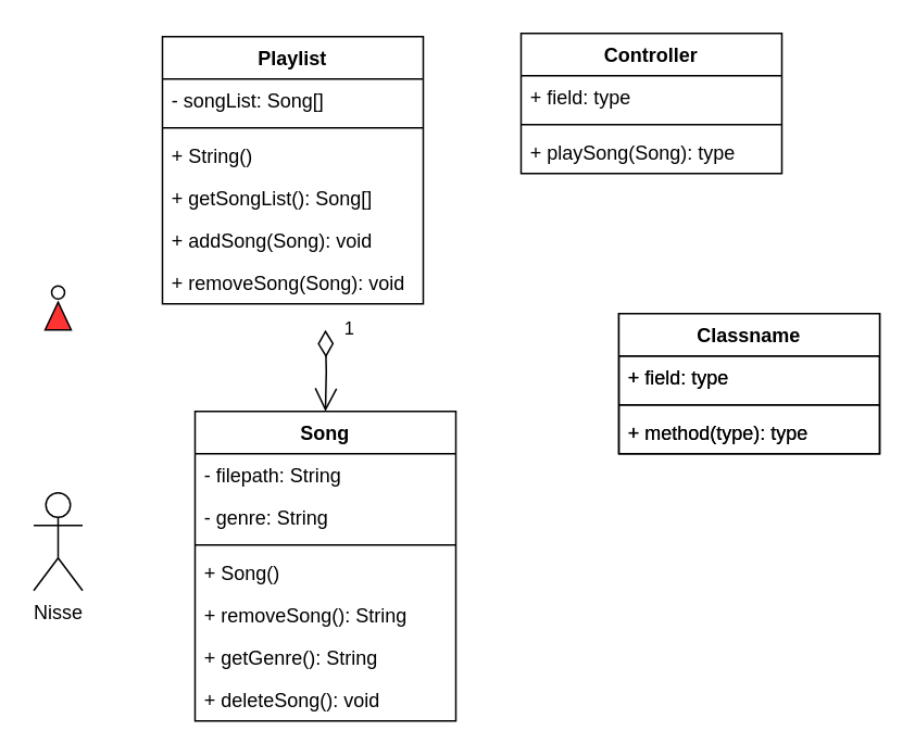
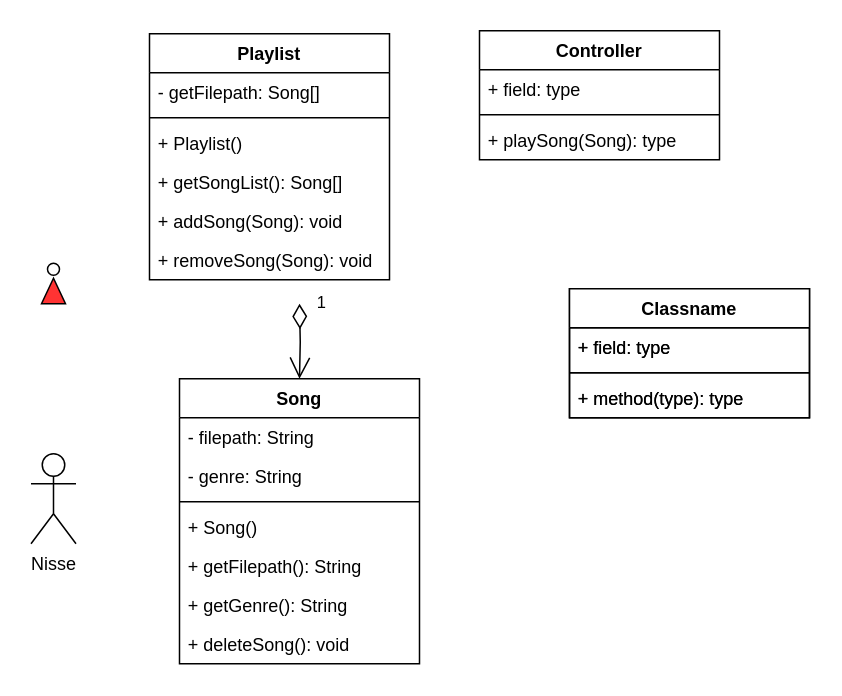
  <mxCell id="0" />
  <mxCell id="1" parent="0" />
  <mxCell id="2" value="Classname" style="swimlane;fontStyle=1;align=center;verticalAlign=top;childLayout=stackLayout;horizontal=1;startSize=26;horizontalStack=0;resizeParent=1;resizeParentMax=0;resizeLast=0;collapsible=1;marginBottom=0;" parent="1" vertex="1"><mxGeometry x="379" y="192" width="160" height="86" as="geometry" /></mxCell>
  <mxCell id="3" value="+ field: type" style="text;strokeColor=none;fillColor=none;align=left;verticalAlign=top;spacingLeft=4;spacingRight=4;overflow=hidden;rotatable=0;points=[[0,0.5],[1,0.5]];portConstraint=eastwest;" parent="2" vertex="1"><mxGeometry y="26" width="160" height="26" as="geometry" /></mxCell>
  <mxCell id="4" value="" style="line;strokeWidth=1;fillColor=none;align=left;verticalAlign=middle;spacingTop=-1;spacingLeft=3;spacingRight=3;rotatable=0;labelPosition=right;points=[];portConstraint=eastwest;strokeColor=inherit;" parent="2" vertex="1"><mxGeometry y="52" width="160" height="8" as="geometry" /></mxCell>
  <mxCell id="5" value="+ method(type): type" style="text;strokeColor=none;fillColor=none;align=left;verticalAlign=top;spacingLeft=4;spacingRight=4;overflow=hidden;rotatable=0;points=[[0,0.5],[1,0.5]];portConstraint=eastwest;" parent="2" vertex="1"><mxGeometry y="60" width="160" height="26" as="geometry" /></mxCell>
  <mxCell id="6" value="Classname" style="swimlane;fontStyle=1;align=center;verticalAlign=top;childLayout=stackLayout;horizontal=1;startSize=26;horizontalStack=0;resizeParent=1;resizeParentMax=0;resizeLast=0;collapsible=1;marginBottom=0;" parent="1" vertex="1"><mxGeometry x="379" y="192" width="160" height="86" as="geometry" /></mxCell>
  <mxCell id="7" value="+ field: type" style="text;strokeColor=none;fillColor=none;align=left;verticalAlign=top;spacingLeft=4;spacingRight=4;overflow=hidden;rotatable=0;points=[[0,0.5],[1,0.5]];portConstraint=eastwest;" parent="6" vertex="1"><mxGeometry y="26" width="160" height="26" as="geometry" /></mxCell>
  <mxCell id="8" value="" style="line;strokeWidth=1;fillColor=none;align=left;verticalAlign=middle;spacingTop=-1;spacingLeft=3;spacingRight=3;rotatable=0;labelPosition=right;points=[];portConstraint=eastwest;strokeColor=inherit;" parent="6" vertex="1"><mxGeometry y="52" width="160" height="8" as="geometry" /></mxCell>
  <mxCell id="9" value="+ method(type): type" style="text;strokeColor=none;fillColor=none;align=left;verticalAlign=top;spacingLeft=4;spacingRight=4;overflow=hidden;rotatable=0;points=[[0,0.5],[1,0.5]];portConstraint=eastwest;" parent="6" vertex="1"><mxGeometry y="60" width="160" height="26" as="geometry" /></mxCell>
  <mxCell id="10" value="Controller" style="swimlane;fontStyle=1;align=center;verticalAlign=top;childLayout=stackLayout;horizontal=1;startSize=26;horizontalStack=0;resizeParent=1;resizeParentMax=0;resizeLast=0;collapsible=1;marginBottom=0;" parent="1" vertex="1"><mxGeometry x="319" y="20" width="160" height="86" as="geometry" /></mxCell>
  <mxCell id="11" value="+ field: type" style="text;strokeColor=none;fillColor=none;align=left;verticalAlign=top;spacingLeft=4;spacingRight=4;overflow=hidden;rotatable=0;points=[[0,0.5],[1,0.5]];portConstraint=eastwest;" parent="10" vertex="1"><mxGeometry y="26" width="160" height="26" as="geometry" /></mxCell>
  <mxCell id="12" value="" style="line;strokeWidth=1;fillColor=none;align=left;verticalAlign=middle;spacingTop=-1;spacingLeft=3;spacingRight=3;rotatable=0;labelPosition=right;points=[];portConstraint=eastwest;strokeColor=inherit;" parent="10" vertex="1"><mxGeometry y="52" width="160" height="8" as="geometry" /></mxCell>
  <mxCell id="13" value="+ playSong(Song): type" style="text;strokeColor=none;fillColor=none;align=left;verticalAlign=top;spacingLeft=4;spacingRight=4;overflow=hidden;rotatable=0;points=[[0,0.5],[1,0.5]];portConstraint=eastwest;" parent="10" vertex="1"><mxGeometry y="60" width="160" height="26" as="geometry" /></mxCell>
  <mxCell id="14" value="Song" style="swimlane;fontStyle=1;align=center;verticalAlign=top;childLayout=stackLayout;horizontal=1;startSize=26;horizontalStack=0;resizeParent=1;resizeParentMax=0;resizeLast=0;collapsible=1;marginBottom=0;" parent="1" vertex="1"><mxGeometry x="119" y="252" width="160" height="190" as="geometry" /></mxCell>
  <mxCell id="15" value="- filepath: String" style="text;strokeColor=none;fillColor=none;align=left;verticalAlign=top;spacingLeft=4;spacingRight=4;overflow=hidden;rotatable=0;points=[[0,0.5],[1,0.5]];portConstraint=eastwest;" parent="14" vertex="1"><mxGeometry y="26" width="160" height="26" as="geometry" /></mxCell>
  <mxCell id="16" value="- genre: String" style="text;strokeColor=none;fillColor=none;align=left;verticalAlign=top;spacingLeft=4;spacingRight=4;overflow=hidden;rotatable=0;points=[[0,0.5],[1,0.5]];portConstraint=eastwest;" vertex="1" parent="14"><mxGeometry y="52" width="160" height="26" as="geometry" /></mxCell>
  <mxCell id="17" value="" style="line;strokeWidth=1;fillColor=none;align=left;verticalAlign=middle;spacingTop=-1;spacingLeft=3;spacingRight=3;rotatable=0;labelPosition=right;points=[];portConstraint=eastwest;strokeColor=inherit;" parent="14" vertex="1"><mxGeometry y="78" width="160" height="8" as="geometry" /></mxCell>
  <mxCell id="18" value="+ Song()" style="text;strokeColor=none;fillColor=none;align=left;verticalAlign=top;spacingLeft=4;spacingRight=4;overflow=hidden;rotatable=0;points=[[0,0.5],[1,0.5]];portConstraint=eastwest;" vertex="1" parent="14"><mxGeometry y="86" width="160" height="26" as="geometry" /></mxCell>
- <mxCell id="19" value="+ removeSong(): String" style="text;strokeColor=none;fillColor=none;align=left;verticalAlign=top;spacingLeft=4;spacingRight=4;overflow=hidden;rotatable=0;points=[[0,0.5],[1,0.5]];portConstraint=eastwest;" vertex="1" parent="14"><mxGeometry y="112" width="160" height="26" as="geometry" /></mxCell>
+ <mxCell id="19" value="+ getFilepath(): String" style="text;strokeColor=none;fillColor=none;align=left;verticalAlign=top;spacingLeft=4;spacingRight=4;overflow=hidden;rotatable=0;points=[[0,0.5],[1,0.5]];portConstraint=eastwest;" vertex="1" parent="14"><mxGeometry y="112" width="160" height="26" as="geometry" /></mxCell>
  <mxCell id="20" value="+ getGenre(): String" style="text;strokeColor=none;fillColor=none;align=left;verticalAlign=top;spacingLeft=4;spacingRight=4;overflow=hidden;rotatable=0;points=[[0,0.5],[1,0.5]];portConstraint=eastwest;" vertex="1" parent="14"><mxGeometry y="138" width="160" height="26" as="geometry" /></mxCell>
  <mxCell id="21" value="+ deleteSong(): void" style="text;strokeColor=none;fillColor=none;align=left;verticalAlign=top;spacingLeft=4;spacingRight=4;overflow=hidden;rotatable=0;points=[[0,0.5],[1,0.5]];portConstraint=eastwest;" parent="14" vertex="1"><mxGeometry y="164" width="160" height="26" as="geometry" /></mxCell>
  <mxCell id="22" value="Playlist" style="swimlane;fontStyle=1;align=center;verticalAlign=top;childLayout=stackLayout;horizontal=1;startSize=26;horizontalStack=0;resizeParent=1;resizeParentMax=0;resizeLast=0;collapsible=1;marginBottom=0;" parent="1" vertex="1"><mxGeometry x="99" y="22" width="160" height="164" as="geometry" /></mxCell>
- <mxCell id="23" value="- songList: Song[]" style="text;strokeColor=none;fillColor=none;align=left;verticalAlign=top;spacingLeft=4;spacingRight=4;overflow=hidden;rotatable=0;points=[[0,0.5],[1,0.5]];portConstraint=eastwest;" parent="22" vertex="1"><mxGeometry y="26" width="160" height="26" as="geometry" /></mxCell>
+ <mxCell id="23" value="- getFilepath: Song[]" style="text;strokeColor=none;fillColor=none;align=left;verticalAlign=top;spacingLeft=4;spacingRight=4;overflow=hidden;rotatable=0;points=[[0,0.5],[1,0.5]];portConstraint=eastwest;" parent="22" vertex="1"><mxGeometry y="26" width="160" height="26" as="geometry" /></mxCell>
  <mxCell id="24" value="" style="line;strokeWidth=1;fillColor=none;align=left;verticalAlign=middle;spacingTop=-1;spacingLeft=3;spacingRight=3;rotatable=0;labelPosition=right;points=[];portConstraint=eastwest;strokeColor=inherit;" parent="22" vertex="1"><mxGeometry y="52" width="160" height="8" as="geometry" /></mxCell>
- <mxCell id="25" value="+ String()" style="text;strokeColor=none;fillColor=none;align=left;verticalAlign=top;spacingLeft=4;spacingRight=4;overflow=hidden;rotatable=0;points=[[0,0.5],[1,0.5]];portConstraint=eastwest;" parent="22" vertex="1"><mxGeometry y="60" width="160" height="26" as="geometry" /></mxCell>
+ <mxCell id="25" value="+ Playlist()" style="text;strokeColor=none;fillColor=none;align=left;verticalAlign=top;spacingLeft=4;spacingRight=4;overflow=hidden;rotatable=0;points=[[0,0.5],[1,0.5]];portConstraint=eastwest;" parent="22" vertex="1"><mxGeometry y="60" width="160" height="26" as="geometry" /></mxCell>
  <mxCell id="26" value="+ getSongList(): Song[]" style="text;strokeColor=none;fillColor=none;align=left;verticalAlign=top;spacingLeft=4;spacingRight=4;overflow=hidden;rotatable=0;points=[[0,0.5],[1,0.5]];portConstraint=eastwest;" vertex="1" parent="22"><mxGeometry y="86" width="160" height="26" as="geometry" /></mxCell>
  <mxCell id="27" value="+ addSong(Song): void" style="text;strokeColor=none;fillColor=none;align=left;verticalAlign=top;spacingLeft=4;spacingRight=4;overflow=hidden;rotatable=0;points=[[0,0.5],[1,0.5]];portConstraint=eastwest;" parent="22" vertex="1"><mxGeometry y="112" width="160" height="26" as="geometry" /></mxCell>
  <mxCell id="28" value="+ removeSong(Song): void" style="text;strokeColor=none;fillColor=none;align=left;verticalAlign=top;spacingLeft=4;spacingRight=4;overflow=hidden;rotatable=0;points=[[0,0.5],[1,0.5]];portConstraint=eastwest;" parent="22" vertex="1"><mxGeometry y="138" width="160" height="26" as="geometry" /></mxCell>
  <mxCell id="29" value="1" style="endArrow=open;html=1;endSize=12;startArrow=diamondThin;startSize=14;startFill=0;edgeStyle=orthogonalEdgeStyle;align=left;verticalAlign=bottom;rounded=0;entryX=0.5;entryY=0;entryDx=0;entryDy=0;" parent="1" target="14" edge="1"><mxGeometry x="-0.672" y="10" relative="1" as="geometry"><mxPoint x="199" y="202" as="sourcePoint" /><mxPoint x="539" y="232" as="targetPoint" /><mxPoint as="offset" /></mxGeometry></mxCell>
  <mxCell id="30" value="Nisse" style="shape=umlActor;verticalLabelPosition=bottom;verticalAlign=top;html=1;outlineConnect=0;" vertex="1" parent="1"><mxGeometry x="20" y="302" width="30" height="60" as="geometry" /></mxCell>
  <mxCell id="31" value="" style="triangle;whiteSpace=wrap;html=1;direction=north;fillColor=#FF3333;" vertex="1" parent="1"><mxGeometry x="27" y="185" width="16" height="17" as="geometry" /></mxCell>
  <mxCell id="32" value="" style="ellipse;whiteSpace=wrap;html=1;fillColor=#FFFFFF;" vertex="1" parent="1"><mxGeometry x="31" y="175" width="8" height="8" as="geometry" /></mxCell>
